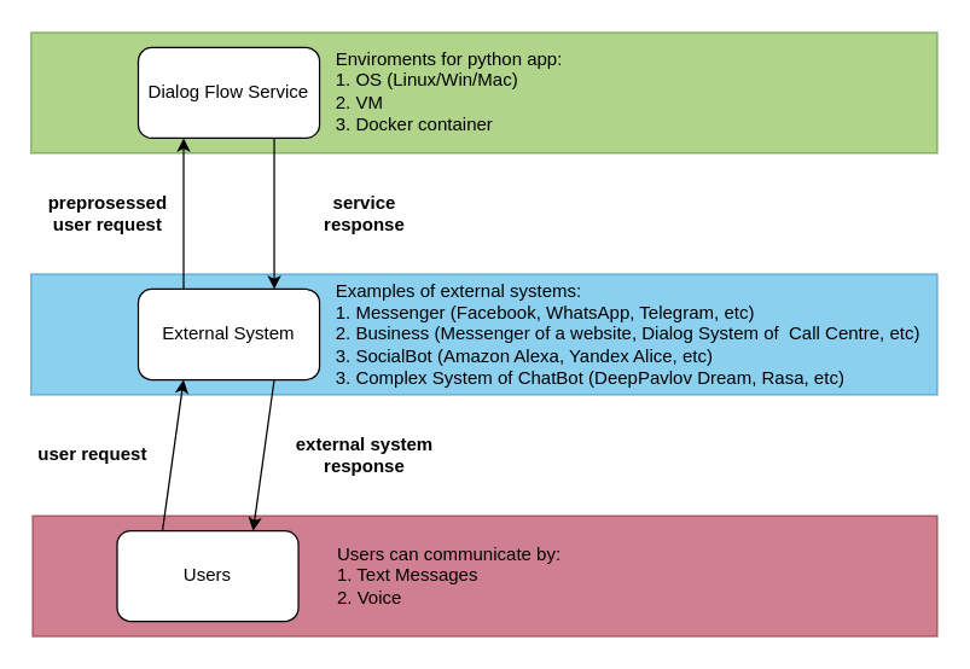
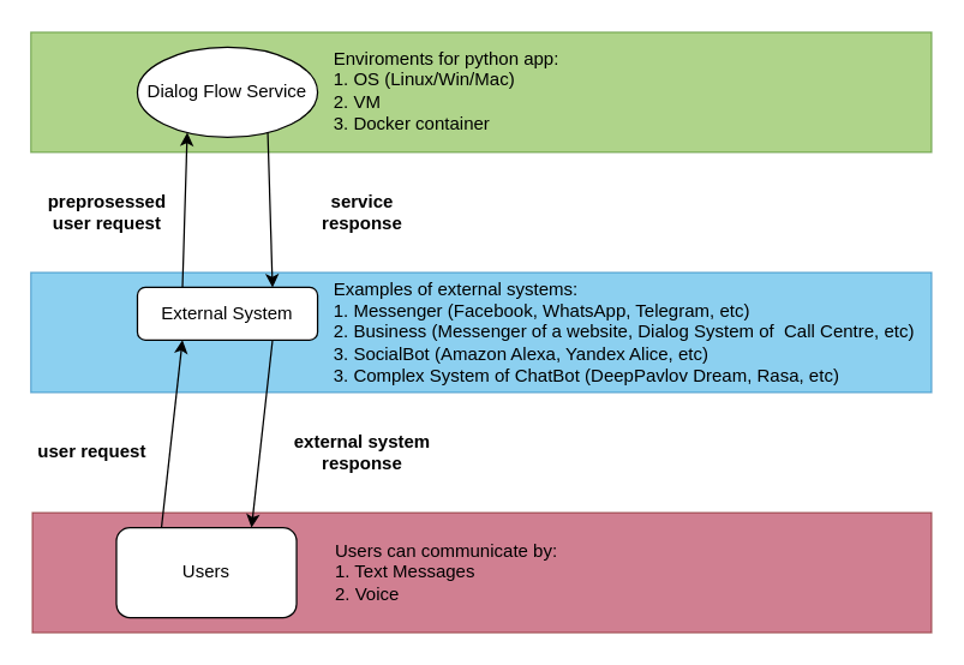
  <mxCell id="0" />
  <mxCell id="1" parent="0" />
  <mxCell id="2" value="" style="rounded=0;whiteSpace=wrap;html=1;fillColor=#1ba1e2;strokeColor=#006EAF;fontColor=#ffffff;opacity=50;" parent="1" vertex="1"><mxGeometry x="20" y="181" width="600" height="80" as="geometry" /></mxCell>
  <mxCell id="3" value="" style="rounded=0;whiteSpace=wrap;html=1;fillColor=#60a917;strokeColor=#2D7600;fontColor=#ffffff;opacity=50;" parent="1" vertex="1"><mxGeometry x="20" y="21" width="600" height="80" as="geometry" /></mxCell>
  <mxCell id="4" style="edgeStyle=none;html=1;exitX=0.75;exitY=1;exitDx=0;exitDy=0;startArrow=none;startFill=0;endArrow=classic;endFill=1;entryX=0.75;entryY=0;entryDx=0;entryDy=0;" parent="1" source="5" target="6" edge="1"><mxGeometry relative="1" as="geometry" /></mxCell>
- <mxCell id="5" value="Dialog Flow Service" style="rounded=1;whiteSpace=wrap;html=1;" parent="1" vertex="1"><mxGeometry x="91" y="31" width="120" height="60" as="geometry" /></mxCell>
- <mxCell id="6" value="External System" style="rounded=1;whiteSpace=wrap;html=1;" parent="1" vertex="1"><mxGeometry x="91" y="191" width="120" height="60" as="geometry" /></mxCell>
+ <mxCell id="5" value="Dialog Flow Service" style="ellipse;whiteSpace=wrap;html=1;" parent="1" vertex="1"><mxGeometry x="91" y="31" width="120" height="60" as="geometry" /></mxCell>
+ <mxCell id="6" value="External System" style="rounded=1;whiteSpace=wrap;html=1;" parent="1" vertex="1"><mxGeometry x="91" y="191" width="120" height="35" as="geometry" /></mxCell>
  <mxCell id="7" value="&lt;b&gt;preprosessed user request&lt;/b&gt;" style="text;html=1;strokeColor=none;fillColor=none;align=center;verticalAlign=middle;whiteSpace=wrap;rounded=0;" parent="1" vertex="1"><mxGeometry x="31" y="131" width="80" height="20" as="geometry" /></mxCell>
  <mxCell id="8" value="&lt;b&gt;service response&lt;/b&gt;" style="text;html=1;strokeColor=none;fillColor=none;align=center;verticalAlign=middle;whiteSpace=wrap;rounded=0;" parent="1" vertex="1"><mxGeometry x="191" y="131" width="100" height="20" as="geometry" /></mxCell>
  <mxCell id="9" value="" style="rounded=0;whiteSpace=wrap;html=1;fillColor=#a20025;strokeColor=#6F0000;fontColor=#ffffff;opacity=50;" parent="1" vertex="1"><mxGeometry x="21" y="341" width="599" height="80" as="geometry" /></mxCell>
  <mxCell id="10" value="Users" style="rounded=1;whiteSpace=wrap;html=1;" parent="1" vertex="1"><mxGeometry x="77" y="351" width="120" height="60" as="geometry" /></mxCell>
  <mxCell id="11" style="edgeStyle=none;html=1;startArrow=none;startFill=0;endArrow=classic;endFill=1;entryX=0.75;entryY=0;entryDx=0;entryDy=0;exitX=0.75;exitY=1;exitDx=0;exitDy=0;" parent="1" source="6" target="10" edge="1"><mxGeometry relative="1" as="geometry"><mxPoint x="221" y="281" as="sourcePoint" /><mxPoint x="171" y="311" as="targetPoint" /></mxGeometry></mxCell>
  <mxCell id="12" style="edgeStyle=none;html=1;startArrow=none;startFill=0;endArrow=classic;endFill=1;entryX=0.25;entryY=1;entryDx=0;entryDy=0;exitX=0.25;exitY=0;exitDx=0;exitDy=0;" parent="1" source="10" target="6" edge="1"><mxGeometry relative="1" as="geometry"><mxPoint x="191" y="261" as="sourcePoint" /><mxPoint x="191" y="321" as="targetPoint" /></mxGeometry></mxCell>
  <mxCell id="13" style="edgeStyle=none;html=1;startArrow=none;startFill=0;endArrow=classic;endFill=1;entryX=0.25;entryY=1;entryDx=0;entryDy=0;exitX=0.25;exitY=0;exitDx=0;exitDy=0;" parent="1" source="6" target="5" edge="1"><mxGeometry relative="1" as="geometry"><mxPoint x="131" y="321" as="sourcePoint" /><mxPoint x="131" y="261" as="targetPoint" /></mxGeometry></mxCell>
  <mxCell id="14" value="&lt;b&gt;user request&lt;/b&gt;" style="text;html=1;strokeColor=none;fillColor=none;align=center;verticalAlign=middle;whiteSpace=wrap;rounded=0;" parent="1" vertex="1"><mxGeometry x="21" y="291" width="80" height="20" as="geometry" /></mxCell>
  <mxCell id="15" value="&lt;b&gt;external system response&lt;/b&gt;" style="text;html=1;strokeColor=none;fillColor=none;align=center;verticalAlign=middle;whiteSpace=wrap;rounded=0;" parent="1" vertex="1"><mxGeometry x="191" y="291" width="100" height="20" as="geometry" /></mxCell>
  <mxCell id="16" value="&lt;span&gt;Enviroments for python app:&lt;br&gt;1. OS (Linux/Win/Mac)&lt;/span&gt;&lt;br&gt;&lt;span&gt;2.&amp;nbsp;&lt;/span&gt;&lt;span&gt;VM&lt;/span&gt;&lt;br&gt;&lt;span&gt;3.&amp;nbsp;&lt;/span&gt;&lt;span&gt;Docker container&amp;nbsp;&lt;/span&gt;" style="text;html=1;strokeColor=none;fillColor=none;align=left;verticalAlign=middle;whiteSpace=wrap;rounded=0;opacity=50;" parent="1" vertex="1"><mxGeometry x="220" y="20" width="400" height="80" as="geometry" /></mxCell>
  <mxCell id="17" value="&lt;span&gt;Examples of external systems:&lt;br&gt;1. Messenger (Facebook, WhatsApp, Telegram, etc)&lt;/span&gt;&lt;br&gt;&lt;span&gt;2.&amp;nbsp;&lt;/span&gt;Business (Messenger of a website, Dialog System of&amp;nbsp; Call Centre, etc)&lt;br&gt;3. SocialBot (Amazon Alexa, Yandex Alice, etc)&lt;br&gt;3. Complex System of ChatBot (DeepPavlov Dream, Rasa, etc)" style="text;html=1;strokeColor=none;fillColor=none;align=left;verticalAlign=middle;whiteSpace=wrap;rounded=0;opacity=50;" parent="1" vertex="1"><mxGeometry x="220" y="181" width="400" height="80" as="geometry" /></mxCell>
  <mxCell id="18" value="&lt;span&gt;Users can communicate by:&lt;br&gt;1. Text Messages&lt;/span&gt;&lt;br&gt;&lt;span&gt;2.&amp;nbsp;&lt;/span&gt;Voice" style="text;html=1;strokeColor=none;fillColor=none;align=left;verticalAlign=middle;whiteSpace=wrap;rounded=0;opacity=50;" parent="1" vertex="1"><mxGeometry x="221" y="341" width="399" height="80" as="geometry" /></mxCell>
